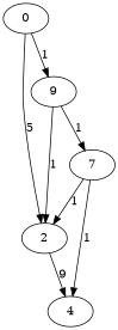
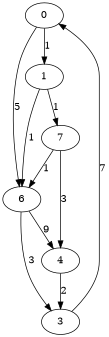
  digraph {
    0
-   2
-   1 [label=9]
+   2 [label=6]
+   1
    4
+   3
    n6 [label=7]
    0 -> 2 [label=5]
    0 -> 1 [label=1]
    2 -> 4 [label=9]
+   2 -> 3 [label=3]
    1 -> 2 [label=1]
    1 -> n6 [label=1]
+   4 -> 3 [label=2]
+   3 -> 0 [label=7]
    n6 -> 2 [label=1]
-   n6 -> 4 [label=1]
+   n6 -> 4 [label=3]
  }
